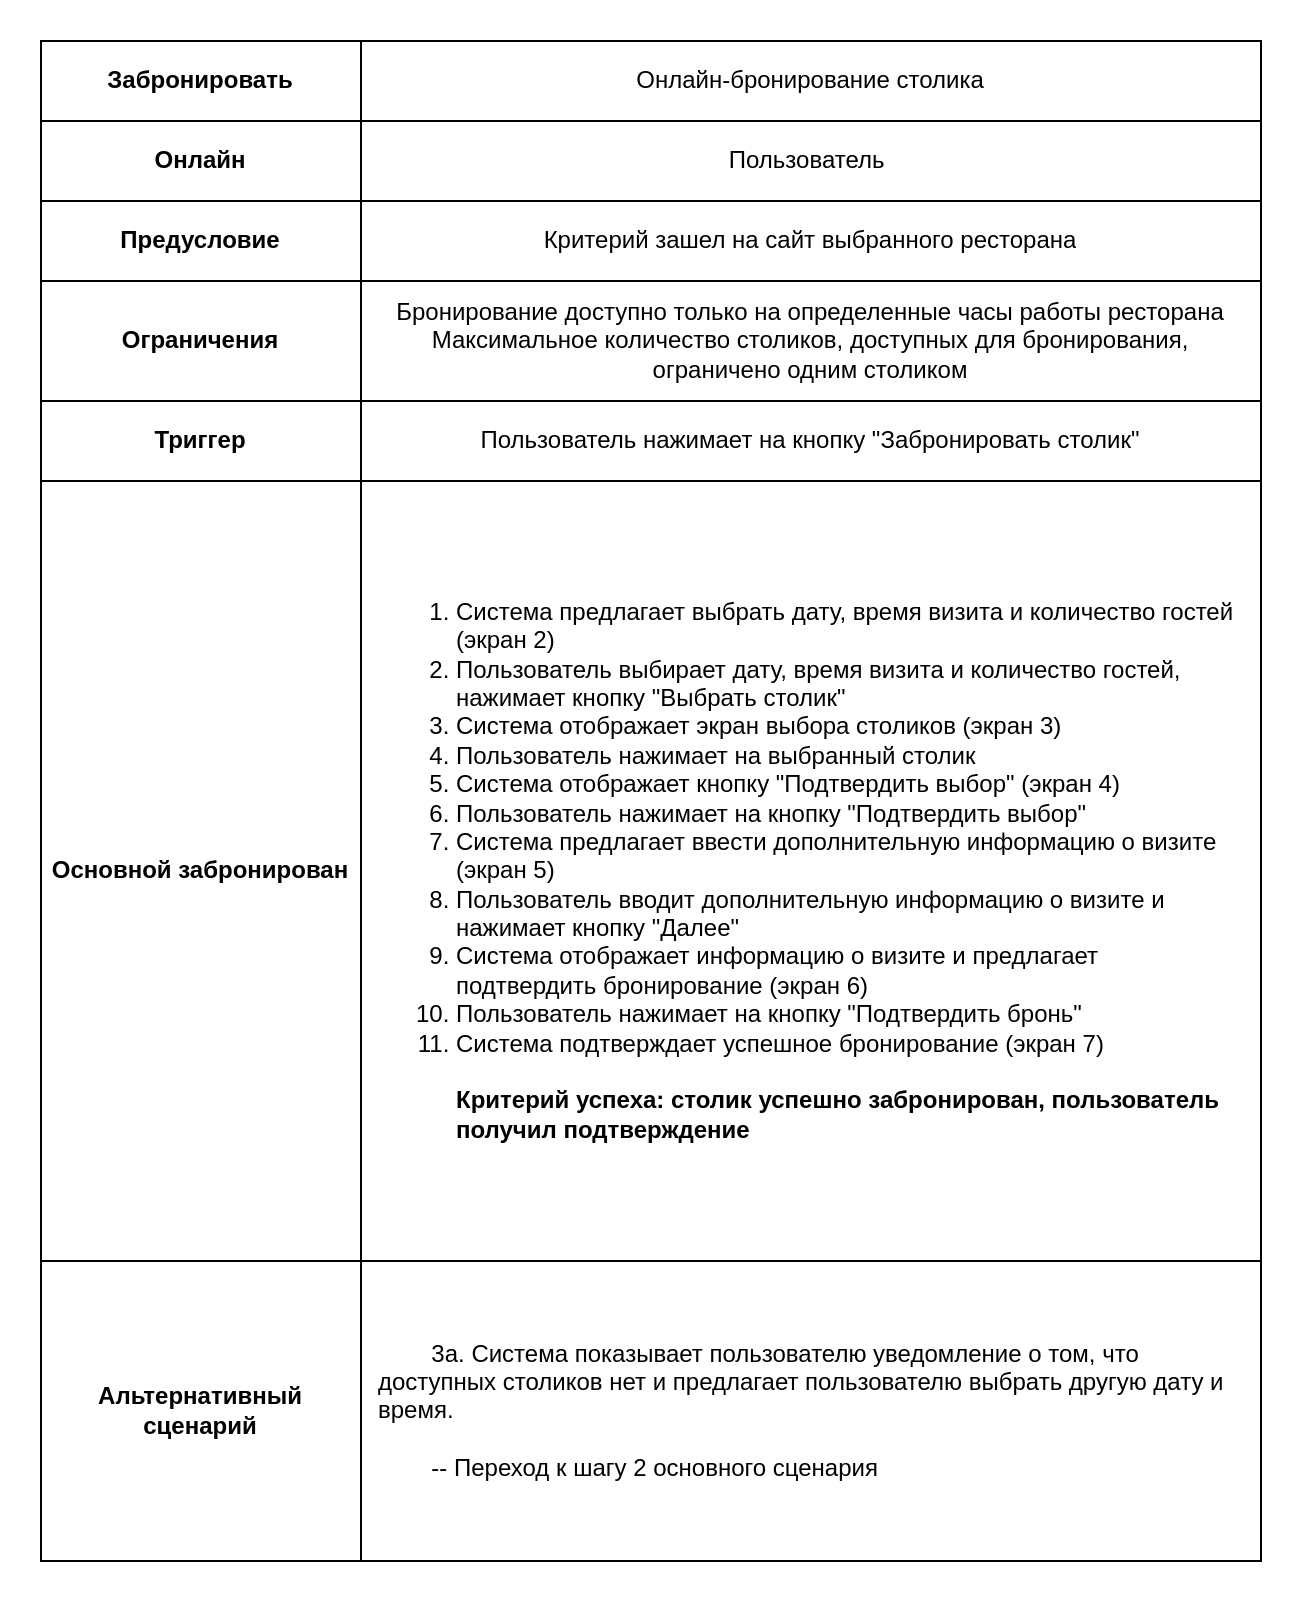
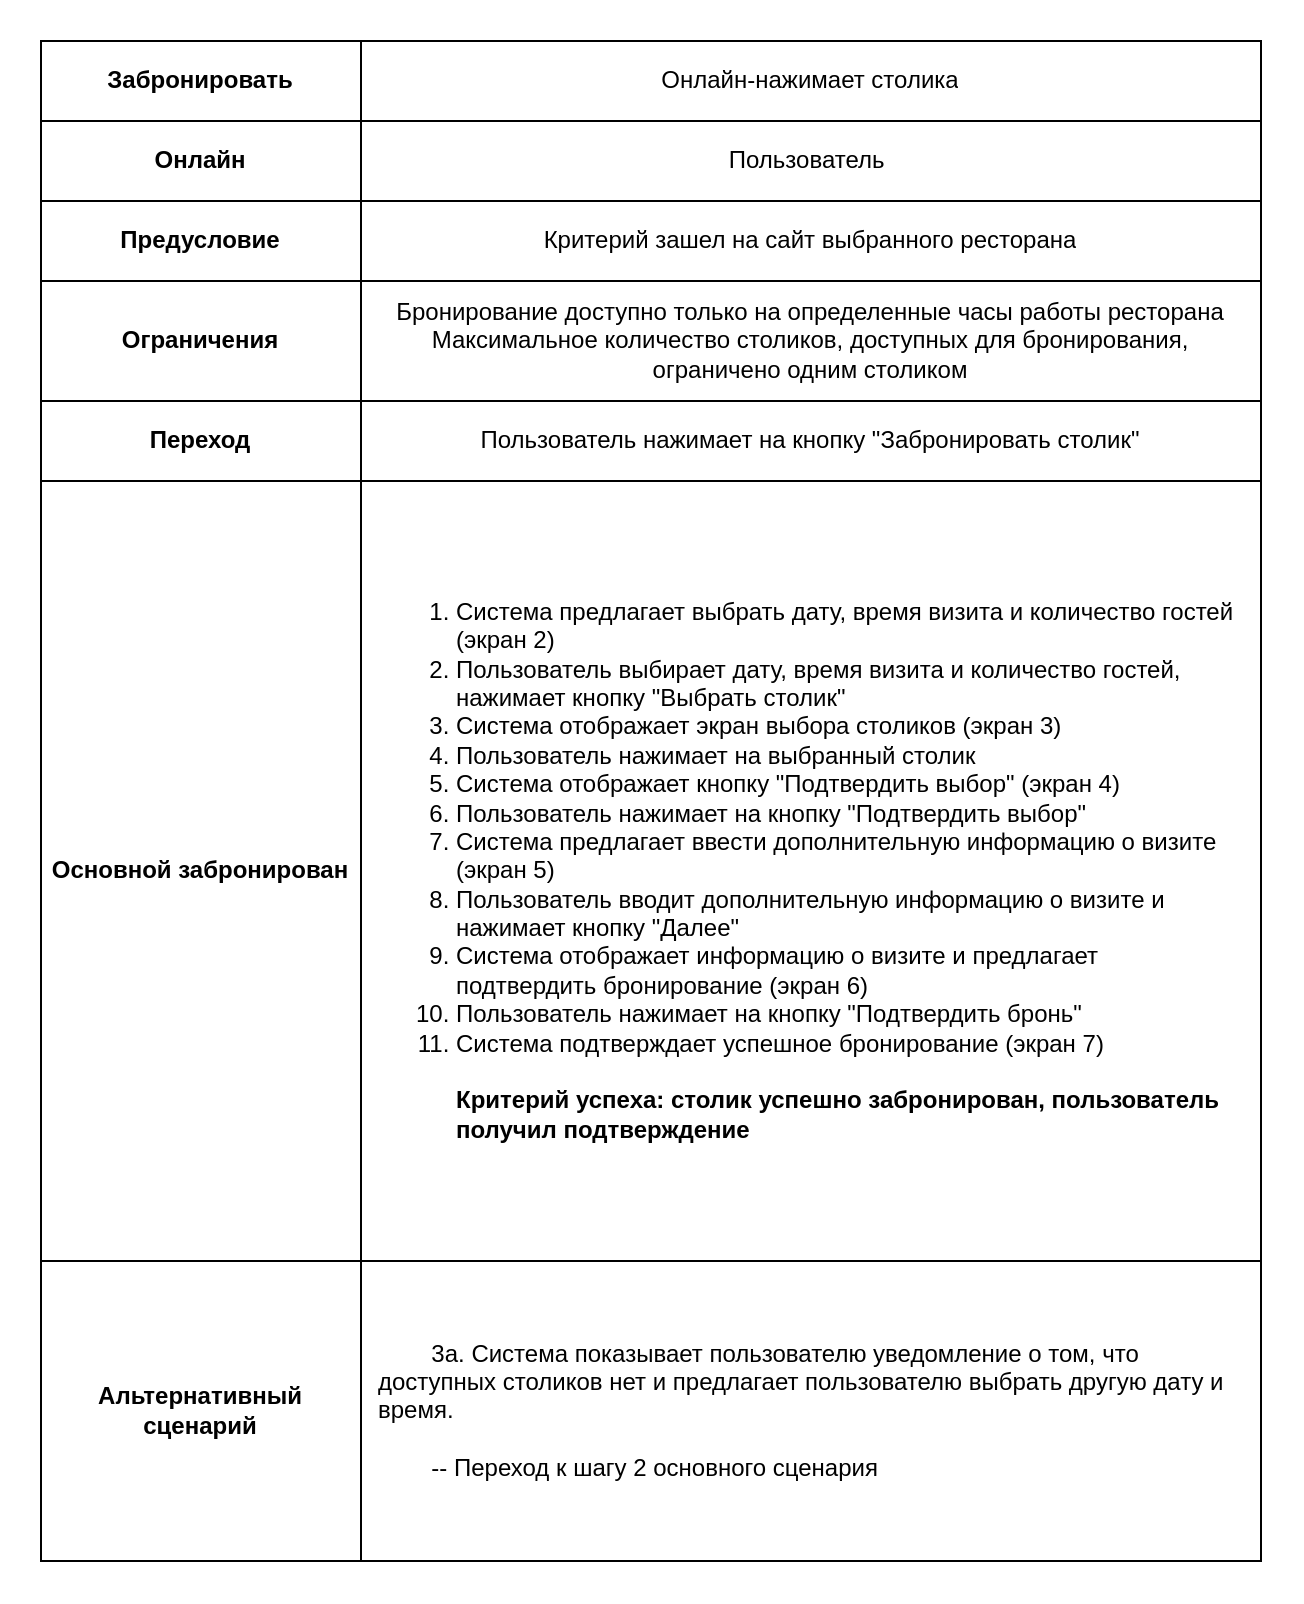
  <mxCell id="0" />
  <mxCell id="1" parent="0" />
  <mxCell id="2" value="" style="shape=table;startSize=0;container=1;collapsible=0;childLayout=tableLayout;" parent="1" vertex="1"><mxGeometry x="20" y="20" width="610" height="760" as="geometry" /></mxCell>
  <mxCell id="3" value="" style="shape=tableRow;horizontal=0;startSize=0;swimlaneHead=0;swimlaneBody=0;strokeColor=inherit;top=0;left=0;bottom=0;right=0;collapsible=0;dropTarget=0;fillColor=none;points=[[0,0.5],[1,0.5]];portConstraint=eastwest;" parent="2" vertex="1"><mxGeometry width="610" height="40" as="geometry" /></mxCell>
  <mxCell id="4" value="&lt;b&gt;Забронировать&lt;/b&gt;" style="shape=partialRectangle;html=1;whiteSpace=wrap;connectable=0;strokeColor=inherit;overflow=hidden;fillColor=none;top=0;left=0;bottom=0;right=0;pointerEvents=1;" parent="3" vertex="1"><mxGeometry width="160" height="40" as="geometry"><mxRectangle width="160" height="40" as="alternateBounds" /></mxGeometry></mxCell>
- <mxCell id="5" value="Онлайн-бронирование столика" style="shape=partialRectangle;html=1;whiteSpace=wrap;connectable=0;strokeColor=inherit;overflow=hidden;fillColor=none;top=0;left=0;bottom=0;right=0;pointerEvents=1;spacingLeft=7;spacingRight=7;" parent="3" vertex="1"><mxGeometry x="160" width="450" height="40" as="geometry"><mxRectangle width="450" height="40" as="alternateBounds" /></mxGeometry></mxCell>
+ <mxCell id="5" value="Онлайн-нажимает столика" style="shape=partialRectangle;html=1;whiteSpace=wrap;connectable=0;strokeColor=inherit;overflow=hidden;fillColor=none;top=0;left=0;bottom=0;right=0;pointerEvents=1;spacingLeft=7;spacingRight=7;" parent="3" vertex="1"><mxGeometry x="160" width="450" height="40" as="geometry"><mxRectangle width="450" height="40" as="alternateBounds" /></mxGeometry></mxCell>
  <mxCell id="6" value="" style="shape=tableRow;horizontal=0;startSize=0;swimlaneHead=0;swimlaneBody=0;strokeColor=inherit;top=0;left=0;bottom=0;right=0;collapsible=0;dropTarget=0;fillColor=none;points=[[0,0.5],[1,0.5]];portConstraint=eastwest;" parent="2" vertex="1"><mxGeometry y="40" width="610" height="40" as="geometry" /></mxCell>
  <mxCell id="7" value="&lt;b&gt;Онлайн&lt;/b&gt;" style="shape=partialRectangle;html=1;whiteSpace=wrap;connectable=0;strokeColor=inherit;overflow=hidden;fillColor=none;top=0;left=0;bottom=0;right=0;pointerEvents=1;" parent="6" vertex="1"><mxGeometry width="160" height="40" as="geometry"><mxRectangle width="160" height="40" as="alternateBounds" /></mxGeometry></mxCell>
  <mxCell id="8" value="Пользователь&amp;nbsp;" style="shape=partialRectangle;html=1;whiteSpace=wrap;connectable=0;strokeColor=inherit;overflow=hidden;fillColor=none;top=0;left=0;bottom=0;right=0;pointerEvents=1;spacingLeft=7;spacingRight=7;" parent="6" vertex="1"><mxGeometry x="160" width="450" height="40" as="geometry"><mxRectangle width="450" height="40" as="alternateBounds" /></mxGeometry></mxCell>
  <mxCell id="9" value="" style="shape=tableRow;horizontal=0;startSize=0;swimlaneHead=0;swimlaneBody=0;strokeColor=inherit;top=0;left=0;bottom=0;right=0;collapsible=0;dropTarget=0;fillColor=none;points=[[0,0.5],[1,0.5]];portConstraint=eastwest;" parent="2" vertex="1"><mxGeometry y="80" width="610" height="40" as="geometry" /></mxCell>
  <mxCell id="10" value="&lt;b&gt;Предусловие&lt;/b&gt;" style="shape=partialRectangle;html=1;whiteSpace=wrap;connectable=0;strokeColor=inherit;overflow=hidden;fillColor=none;top=0;left=0;bottom=0;right=0;pointerEvents=1;" parent="9" vertex="1"><mxGeometry width="160" height="40" as="geometry"><mxRectangle width="160" height="40" as="alternateBounds" /></mxGeometry></mxCell>
  <mxCell id="11" value="Критерий зашел на сайт выбранного ресторана" style="shape=partialRectangle;html=1;whiteSpace=wrap;connectable=0;strokeColor=inherit;overflow=hidden;fillColor=none;top=0;left=0;bottom=0;right=0;pointerEvents=1;spacingLeft=7;spacingRight=7;" parent="9" vertex="1"><mxGeometry x="160" width="450" height="40" as="geometry"><mxRectangle width="450" height="40" as="alternateBounds" /></mxGeometry></mxCell>
  <mxCell id="12" value="" style="shape=tableRow;horizontal=0;startSize=0;swimlaneHead=0;swimlaneBody=0;strokeColor=inherit;top=0;left=0;bottom=0;right=0;collapsible=0;dropTarget=0;fillColor=none;points=[[0,0.5],[1,0.5]];portConstraint=eastwest;" parent="2" vertex="1"><mxGeometry y="120" width="610" height="60" as="geometry" /></mxCell>
  <mxCell id="13" value="&lt;b&gt;Ограничения&lt;/b&gt;" style="shape=partialRectangle;html=1;whiteSpace=wrap;connectable=0;strokeColor=inherit;overflow=hidden;fillColor=none;top=0;left=0;bottom=0;right=0;pointerEvents=1;" parent="12" vertex="1"><mxGeometry width="160" height="60" as="geometry"><mxRectangle width="160" height="60" as="alternateBounds" /></mxGeometry></mxCell>
  <mxCell id="14" value="Бронирование доступно только на определенные часы работы ресторана&lt;br&gt;&lt;div&gt;Максимальное количество столиков, доступных для бронирования, ограничено одним столиком&lt;br&gt;&lt;/div&gt;" style="shape=partialRectangle;html=1;whiteSpace=wrap;connectable=0;strokeColor=inherit;overflow=hidden;fillColor=none;top=0;left=0;bottom=0;right=0;pointerEvents=1;spacingLeft=7;spacingRight=7;" parent="12" vertex="1"><mxGeometry x="160" width="450" height="60" as="geometry"><mxRectangle width="450" height="60" as="alternateBounds" /></mxGeometry></mxCell>
  <mxCell id="15" value="" style="shape=tableRow;horizontal=0;startSize=0;swimlaneHead=0;swimlaneBody=0;strokeColor=inherit;top=0;left=0;bottom=0;right=0;collapsible=0;dropTarget=0;fillColor=none;points=[[0,0.5],[1,0.5]];portConstraint=eastwest;" parent="2" vertex="1"><mxGeometry y="180" width="610" height="40" as="geometry" /></mxCell>
- <mxCell id="16" value="&lt;b&gt;Триггер&lt;/b&gt;" style="shape=partialRectangle;html=1;whiteSpace=wrap;connectable=0;strokeColor=inherit;overflow=hidden;fillColor=none;top=0;left=0;bottom=0;right=0;pointerEvents=1;" parent="15" vertex="1"><mxGeometry width="160" height="40" as="geometry"><mxRectangle width="160" height="40" as="alternateBounds" /></mxGeometry></mxCell>
+ <mxCell id="16" value="&lt;b&gt;Переход&lt;/b&gt;" style="shape=partialRectangle;html=1;whiteSpace=wrap;connectable=0;strokeColor=inherit;overflow=hidden;fillColor=none;top=0;left=0;bottom=0;right=0;pointerEvents=1;" parent="15" vertex="1"><mxGeometry width="160" height="40" as="geometry"><mxRectangle width="160" height="40" as="alternateBounds" /></mxGeometry></mxCell>
  <mxCell id="17" value="Пользователь нажимает на кнопку &quot;Забронировать столик&quot;" style="shape=partialRectangle;html=1;whiteSpace=wrap;connectable=0;strokeColor=inherit;overflow=hidden;fillColor=none;top=0;left=0;bottom=0;right=0;pointerEvents=1;spacingLeft=7;spacingRight=7;" parent="15" vertex="1"><mxGeometry x="160" width="450" height="40" as="geometry"><mxRectangle width="450" height="40" as="alternateBounds" /></mxGeometry></mxCell>
  <mxCell id="18" value="" style="shape=tableRow;horizontal=0;startSize=0;swimlaneHead=0;swimlaneBody=0;strokeColor=inherit;top=0;left=0;bottom=0;right=0;collapsible=0;dropTarget=0;fillColor=none;points=[[0,0.5],[1,0.5]];portConstraint=eastwest;" parent="2" vertex="1"><mxGeometry y="220" width="610" height="390" as="geometry" /></mxCell>
  <mxCell id="19" value="&lt;b&gt;Основной забронирован&lt;/b&gt;" style="shape=partialRectangle;html=1;whiteSpace=wrap;connectable=0;strokeColor=inherit;overflow=hidden;fillColor=none;top=0;left=0;bottom=0;right=0;pointerEvents=1;" parent="18" vertex="1"><mxGeometry width="160" height="390" as="geometry"><mxRectangle width="160" height="390" as="alternateBounds" /></mxGeometry></mxCell>
  <mxCell id="20" value="&lt;ol style=&quot;text-align: left;&quot;&gt;&lt;li&gt;Система предлагает выбрать дату, время визита и количество гостей (экран 2)&lt;/li&gt;&lt;li&gt;Пользователь выбирает дату, время визита и количество гостей, нажимает кнопку &quot;Выбрать столик&quot;&lt;/li&gt;&lt;li&gt;Система отображает экран выбора столиков (экран 3)&lt;/li&gt;&lt;li&gt;Пользователь нажимает на выбранный столик&lt;/li&gt;&lt;li&gt;Система отображает кнопку &quot;Подтвердить выбор&quot; (экран 4)&lt;/li&gt;&lt;li&gt;Пользователь нажимает на кнопку &quot;Подтвердить выбор&quot;&lt;/li&gt;&lt;li&gt;Система предлагает ввести дополнительную информацию о визите (экран 5)&lt;/li&gt;&lt;li&gt;Пользователь вводит дополнительную информацию о визите и нажимает кнопку &quot;Далее&quot;&lt;/li&gt;&lt;li&gt;Система отображает информацию о визите и предлагает подтвердить бронирование (экран 6)&lt;/li&gt;&lt;li&gt;Пользователь нажимает на кнопку &quot;Подтвердить бронь&quot;&lt;/li&gt;&lt;li&gt;Система подтверждает успешное бронирование (экран 7)&lt;br&gt;&lt;b style=&quot;text-align: center;&quot;&gt;&lt;br&gt;&lt;/b&gt;&lt;/li&gt;&lt;b style=&quot;text-align: center; background-color: initial;&quot;&gt;Критерий успеха: столик успешно забронирован, пользователь получил подтверждение&lt;/b&gt;&lt;/ol&gt;" style="shape=partialRectangle;html=1;whiteSpace=wrap;connectable=0;strokeColor=inherit;overflow=hidden;fillColor=none;top=0;left=0;bottom=0;right=0;pointerEvents=1;spacingLeft=7;spacingRight=7;" parent="18" vertex="1"><mxGeometry x="160" width="450" height="390" as="geometry"><mxRectangle width="450" height="390" as="alternateBounds" /></mxGeometry></mxCell>
  <mxCell id="21" value="" style="shape=tableRow;horizontal=0;startSize=0;swimlaneHead=0;swimlaneBody=0;strokeColor=inherit;top=0;left=0;bottom=0;right=0;collapsible=0;dropTarget=0;fillColor=none;points=[[0,0.5],[1,0.5]];portConstraint=eastwest;" parent="2" vertex="1"><mxGeometry y="610" width="610" height="150" as="geometry" /></mxCell>
  <mxCell id="22" value="&lt;b&gt;Альтернативный сценарий&lt;/b&gt;" style="shape=partialRectangle;html=1;whiteSpace=wrap;connectable=0;strokeColor=inherit;overflow=hidden;fillColor=none;top=0;left=0;bottom=0;right=0;pointerEvents=1;" parent="21" vertex="1"><mxGeometry width="160" height="150" as="geometry"><mxRectangle width="160" height="150" as="alternateBounds" /></mxGeometry></mxCell>
  <mxCell id="23" value="&lt;span style=&quot;background-color: initial;&quot;&gt;&lt;span style=&quot;white-space: pre;&quot;&gt;&#09;&lt;/span&gt;3а.&amp;nbsp;&lt;/span&gt;Система показывает пользователю уведомление о том, что доступных столиков нет и предлагает пользователю выбрать другую дату и время.&lt;div&gt;&lt;br&gt;&lt;div&gt;&lt;span style=&quot;white-space: pre;&quot;&gt;&#09;&lt;/span&gt;-- Переход к шагу 2 основного сценария&lt;/div&gt;&lt;/div&gt;" style="shape=partialRectangle;html=1;whiteSpace=wrap;connectable=0;strokeColor=inherit;overflow=hidden;fillColor=none;top=0;left=0;bottom=0;right=0;pointerEvents=1;align=left;spacingLeft=7;spacingRight=7;" parent="21" vertex="1"><mxGeometry x="160" width="450" height="150" as="geometry"><mxRectangle width="450" height="150" as="alternateBounds" /></mxGeometry></mxCell>
